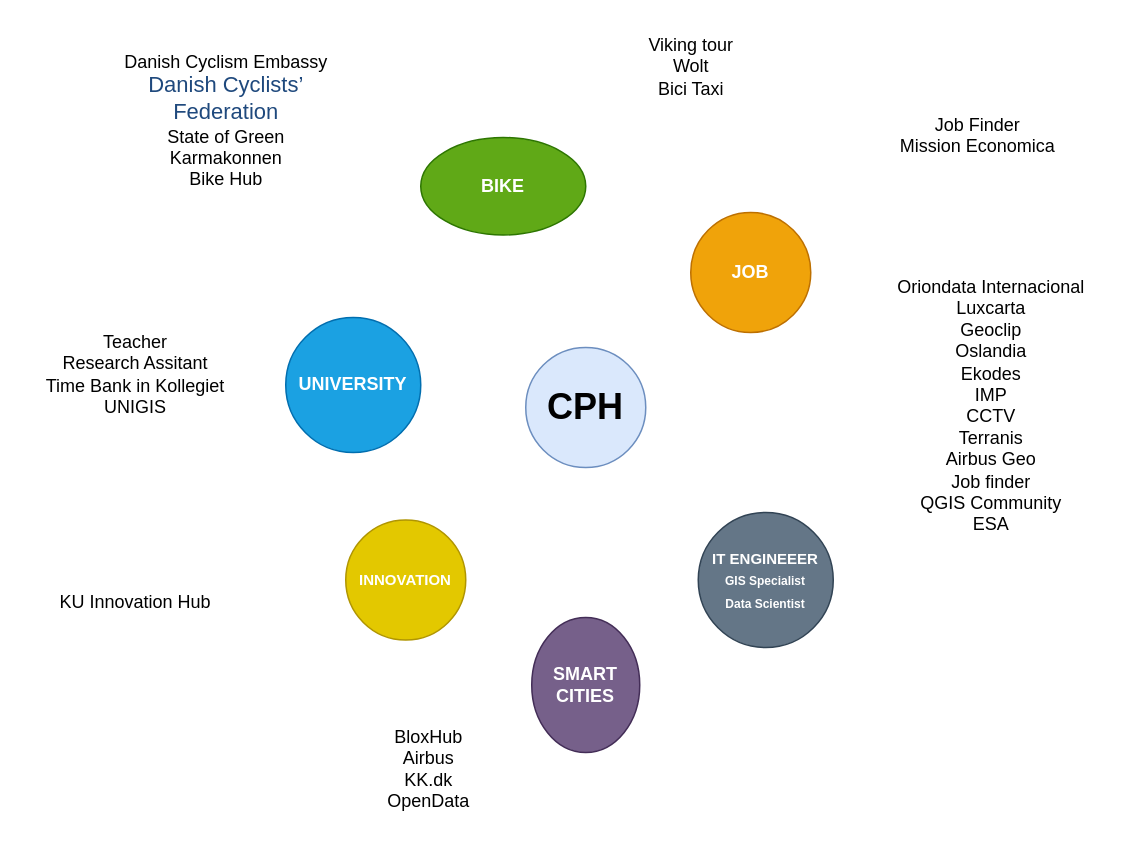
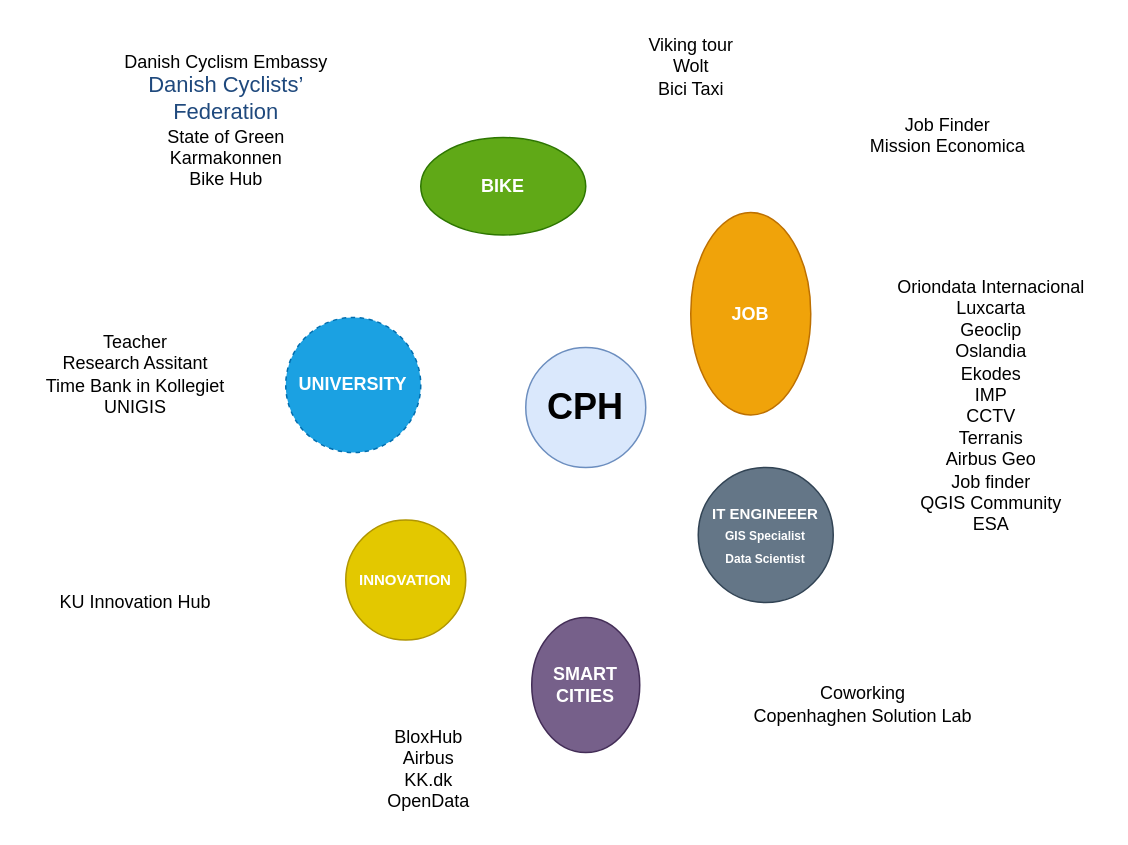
  <mxCell id="0" />
  <mxCell id="1" parent="0" />
  <mxCell id="2" value="&lt;b&gt;&lt;font style=&quot;font-size: 24px&quot;&gt;CPH&lt;/font&gt;&lt;/b&gt;" style="ellipse;whiteSpace=wrap;html=1;aspect=fixed;fillColor=#dae8fc;strokeColor=#6c8ebf;" parent="1" vertex="1"><mxGeometry x="350" y="231" width="80" height="80" as="geometry" /></mxCell>
  <mxCell id="3" value="&lt;b&gt;BIKE&lt;/b&gt;" style="ellipse;whiteSpace=wrap;html=1;fillColor=#60a917;strokeColor=#2D7600;fontColor=#ffffff;" parent="1" vertex="1"><mxGeometry x="280" y="91" width="110" height="65" as="geometry" /></mxCell>
- <mxCell id="4" value="&lt;b&gt;JOB&lt;/b&gt;" style="ellipse;whiteSpace=wrap;html=1;fillColor=#f0a30a;strokeColor=#BD7000;fontColor=#ffffff;" parent="1" vertex="1"><mxGeometry x="460" y="141" width="80" height="80" as="geometry" /></mxCell>
- <mxCell id="5" value="&lt;b&gt;&lt;font&gt;&lt;span style=&quot;font-size: 10px&quot;&gt;IT ENGINEEER&lt;/span&gt;&lt;br&gt;&lt;font style=&quot;font-size: 8px&quot;&gt;GIS Specialist&lt;br&gt;Data Scientist&lt;br&gt;&lt;/font&gt;&lt;/font&gt;&lt;/b&gt;" style="ellipse;whiteSpace=wrap;html=1;fillColor=#647687;strokeColor=#314354;fontColor=#ffffff;" parent="1" vertex="1"><mxGeometry x="465" y="341" width="90" height="90" as="geometry" /></mxCell>
- <mxCell id="6" value="&lt;b&gt;UNIVERSITY&lt;/b&gt;" style="ellipse;whiteSpace=wrap;html=1;fillColor=#1ba1e2;strokeColor=#006EAF;fontColor=#ffffff;" parent="1" vertex="1"><mxGeometry x="190" y="211" width="90" height="90" as="geometry" /></mxCell>
+ <mxCell id="4" value="&lt;b&gt;JOB&lt;/b&gt;" style="ellipse;whiteSpace=wrap;html=1;fillColor=#f0a30a;strokeColor=#BD7000;fontColor=#ffffff;" parent="1" vertex="1"><mxGeometry x="460" y="141" width="80" height="135" as="geometry" /></mxCell>
+ <mxCell id="5" value="&lt;b&gt;&lt;font&gt;&lt;span style=&quot;font-size: 10px&quot;&gt;IT ENGINEEER&lt;/span&gt;&lt;br&gt;&lt;font style=&quot;font-size: 8px&quot;&gt;GIS Specialist&lt;br&gt;Data Scientist&lt;br&gt;&lt;/font&gt;&lt;/font&gt;&lt;/b&gt;" style="ellipse;whiteSpace=wrap;html=1;fillColor=#647687;strokeColor=#314354;fontColor=#ffffff;" parent="1" vertex="1"><mxGeometry x="465" y="311" width="90" height="90" as="geometry" /></mxCell>
+ <mxCell id="6" value="&lt;b&gt;UNIVERSITY&lt;/b&gt;" style="ellipse;whiteSpace=wrap;html=1;fillColor=#1ba1e2;strokeColor=#006EAF;fontColor=#ffffff;dashed=1;" parent="1" vertex="1"><mxGeometry x="190" y="211" width="90" height="90" as="geometry" /></mxCell>
  <mxCell id="7" value="&lt;font style=&quot;font-size: 10px&quot;&gt;&lt;b&gt;INNOVATION&lt;/b&gt;&lt;/font&gt;" style="ellipse;whiteSpace=wrap;html=1;fillColor=#e3c800;strokeColor=#B09500;fontColor=#ffffff;" parent="1" vertex="1"><mxGeometry x="230" y="346" width="80" height="80" as="geometry" /></mxCell>
+ <mxCell id="8" value="Coworking&lt;br&gt;Copenhaghen Solution Lab" style="text;html=1;strokeColor=none;fillColor=none;align=center;verticalAlign=middle;whiteSpace=wrap;rounded=0;" parent="1" vertex="1"><mxGeometry x="480" y="441" width="190" height="55" as="geometry" /></mxCell>
  <mxCell id="9" value="Teacher&lt;br&gt;Research Assitant&lt;br&gt;Time Bank in Kollegiet&lt;br&gt;UNIGIS" style="text;html=1;strokeColor=none;fillColor=none;align=center;verticalAlign=middle;whiteSpace=wrap;rounded=0;" parent="1" vertex="1"><mxGeometry x="20" y="211" width="140" height="75" as="geometry" /></mxCell>
  <mxCell id="10" value="Viking tour&lt;br&gt;Wolt&lt;br&gt;Bici Taxi" style="text;html=1;resizable=0;points=[];autosize=1;align=center;verticalAlign=top;spacingTop=-4;" parent="1" vertex="1"><mxGeometry x="425" y="20" width="70" height="40" as="geometry" /></mxCell>
  <mxCell id="11" value="Oriondata Internacional&lt;br&gt;Luxcarta&lt;br&gt;Geoclip&lt;br&gt;Oslandia&lt;br&gt;Ekodes&lt;br&gt;IMP&lt;br&gt;CCTV&lt;br&gt;Terranis&lt;br&gt;Airbus Geo&lt;br&gt;Job finder&lt;br&gt;QGIS Community&lt;br&gt;ESA" style="text;html=1;resizable=0;points=[];autosize=1;align=center;verticalAlign=top;spacingTop=-4;" parent="1" vertex="1"><mxGeometry x="590" y="181" width="140" height="160" as="geometry" /></mxCell>
  <mxCell id="12" value="KU Innovation Hub" style="text;html=1;strokeColor=none;fillColor=none;align=center;verticalAlign=middle;whiteSpace=wrap;rounded=0;" parent="1" vertex="1"><mxGeometry x="30" y="391" width="120" height="20" as="geometry" /></mxCell>
  <mxCell id="13" value="Danish Cyclism Embassy&lt;br&gt;&lt;span style=&quot;color: rgb(31 , 73 , 125) ; font-family: &amp;#34;calibri&amp;#34; , sans-serif ; font-size: 14.667px ; white-space: normal ; background-color: rgb(255 , 255 , 255)&quot;&gt;Danish Cyclists’ Federation&lt;/span&gt;&lt;br&gt;State of Green&lt;br&gt;Karmakonnen&lt;br&gt;Bike Hub" style="text;html=1;resizable=0;points=[];autosize=1;align=center;verticalAlign=top;spacingTop=-4;" parent="1" vertex="1"><mxGeometry x="65" y="31" width="170" height="70" as="geometry" /></mxCell>
  <mxCell id="14" value="&lt;b&gt;SMART CITIES&lt;/b&gt;" style="ellipse;whiteSpace=wrap;html=1;aspect=fixed;fillColor=#76608a;strokeColor=#432D57;fontColor=#ffffff;" parent="1" vertex="1"><mxGeometry x="354" y="411" width="72" height="90" as="geometry" /></mxCell>
  <mxCell id="15" value="BloxHub&lt;br&gt;Airbus&lt;br&gt;KK.dk&lt;br&gt;OpenData" style="text;html=1;resizable=0;points=[];autosize=1;align=center;verticalAlign=top;spacingTop=-4;" parent="1" vertex="1"><mxGeometry x="250" y="481" width="70" height="60" as="geometry" /></mxCell>
- <mxCell id="16" value="Job Finder&lt;br&gt;Mission Economica" style="text;html=1;resizable=0;points=[];autosize=1;align=center;verticalAlign=top;spacingTop=-4;" vertex="1" parent="1"><mxGeometry x="591" y="73" width="120" height="30" as="geometry" /></mxCell>
+ <mxCell id="16" value="Job Finder&lt;br&gt;Mission Economica" style="text;html=1;resizable=0;points=[];autosize=1;align=center;verticalAlign=top;spacingTop=-4;" vertex="1" parent="1"><mxGeometry x="571" y="73" width="120" height="30" as="geometry" /></mxCell>
